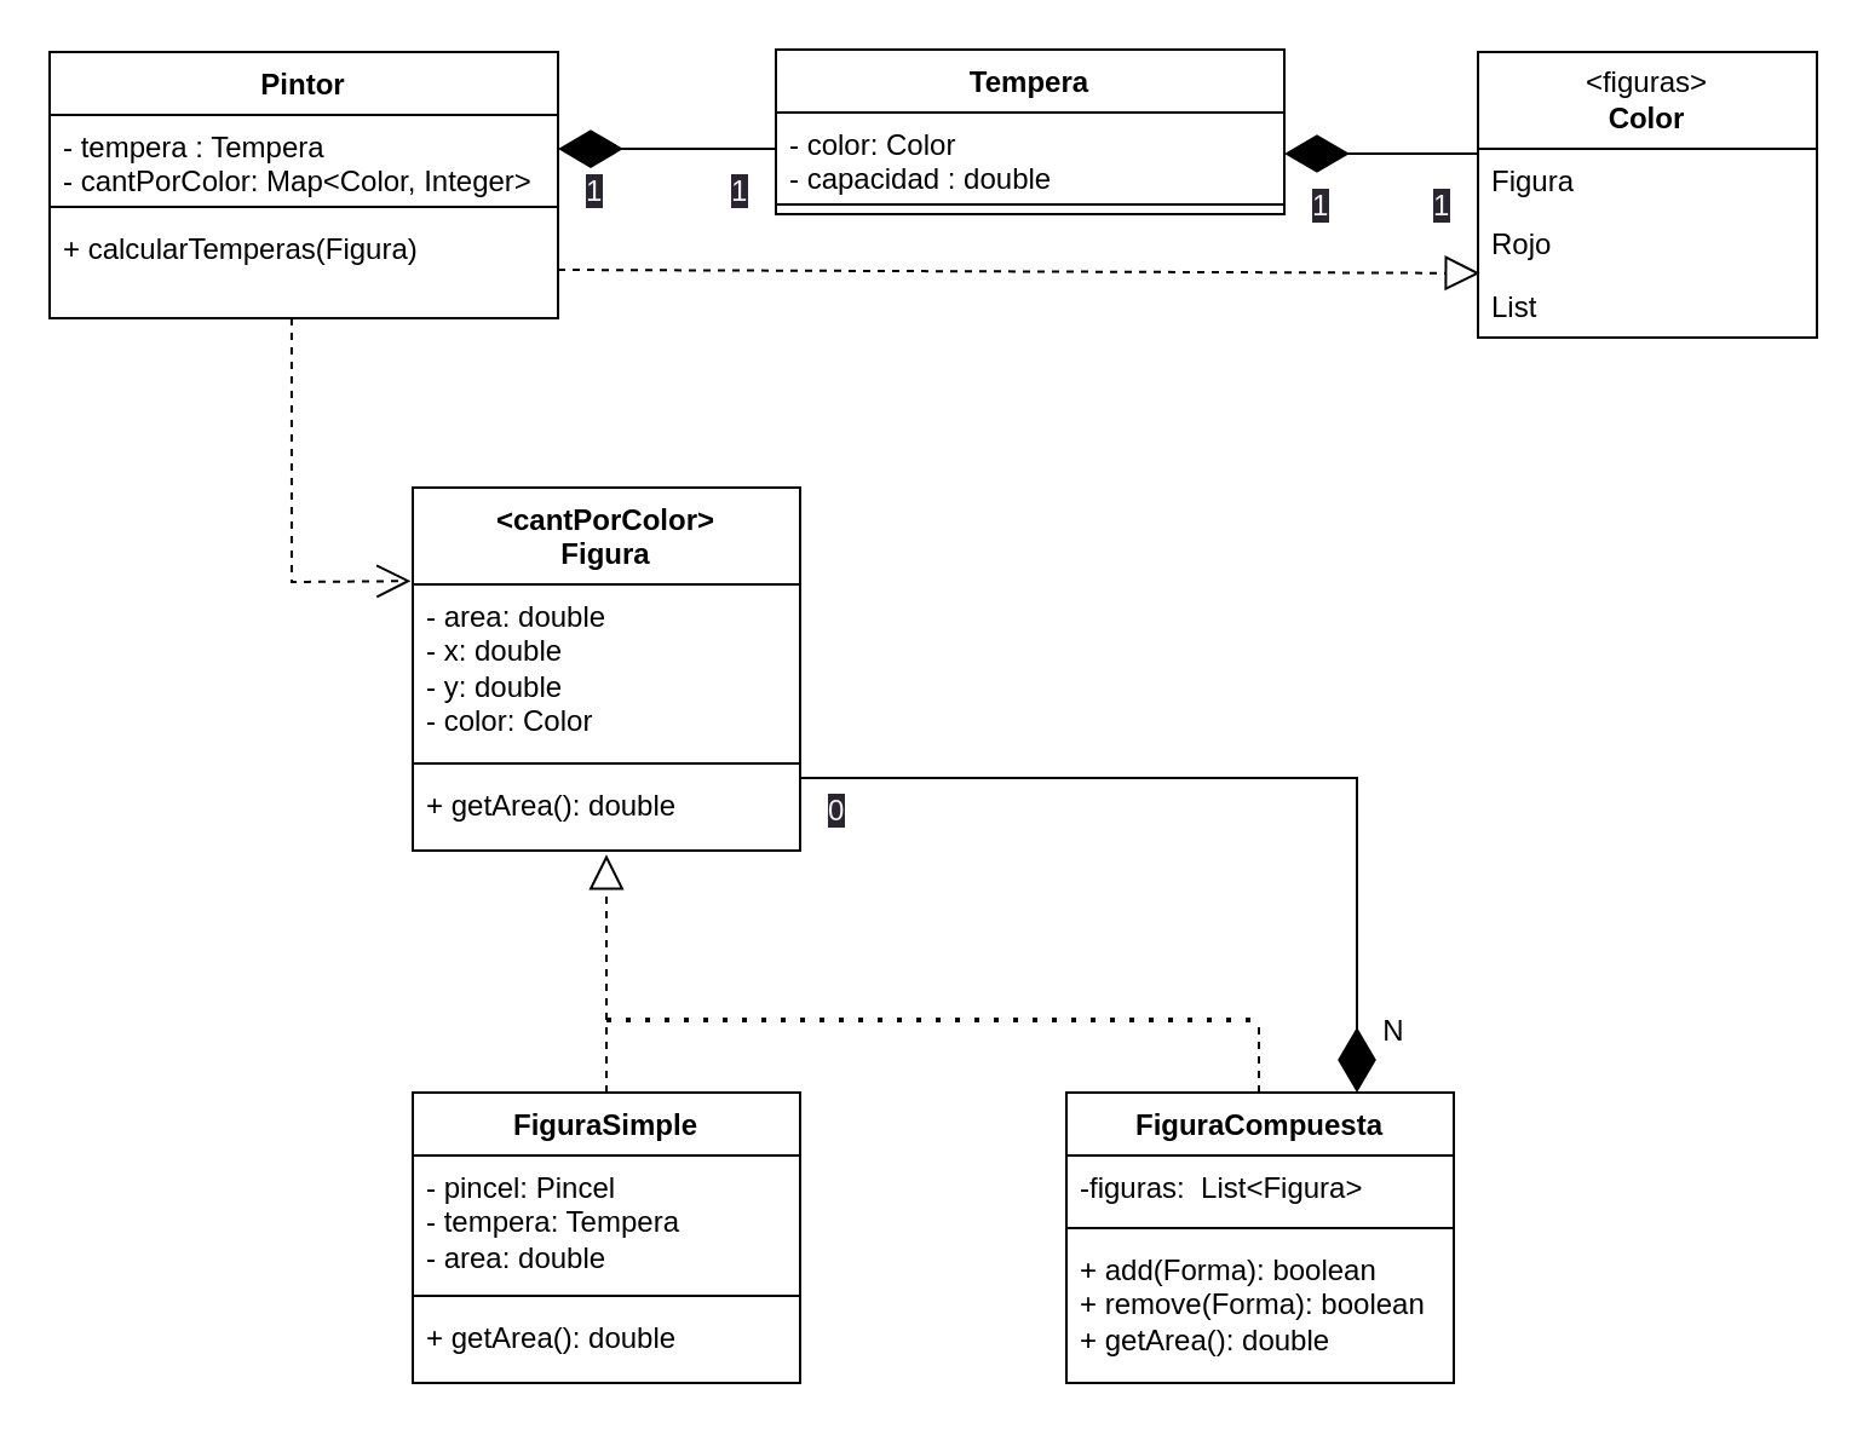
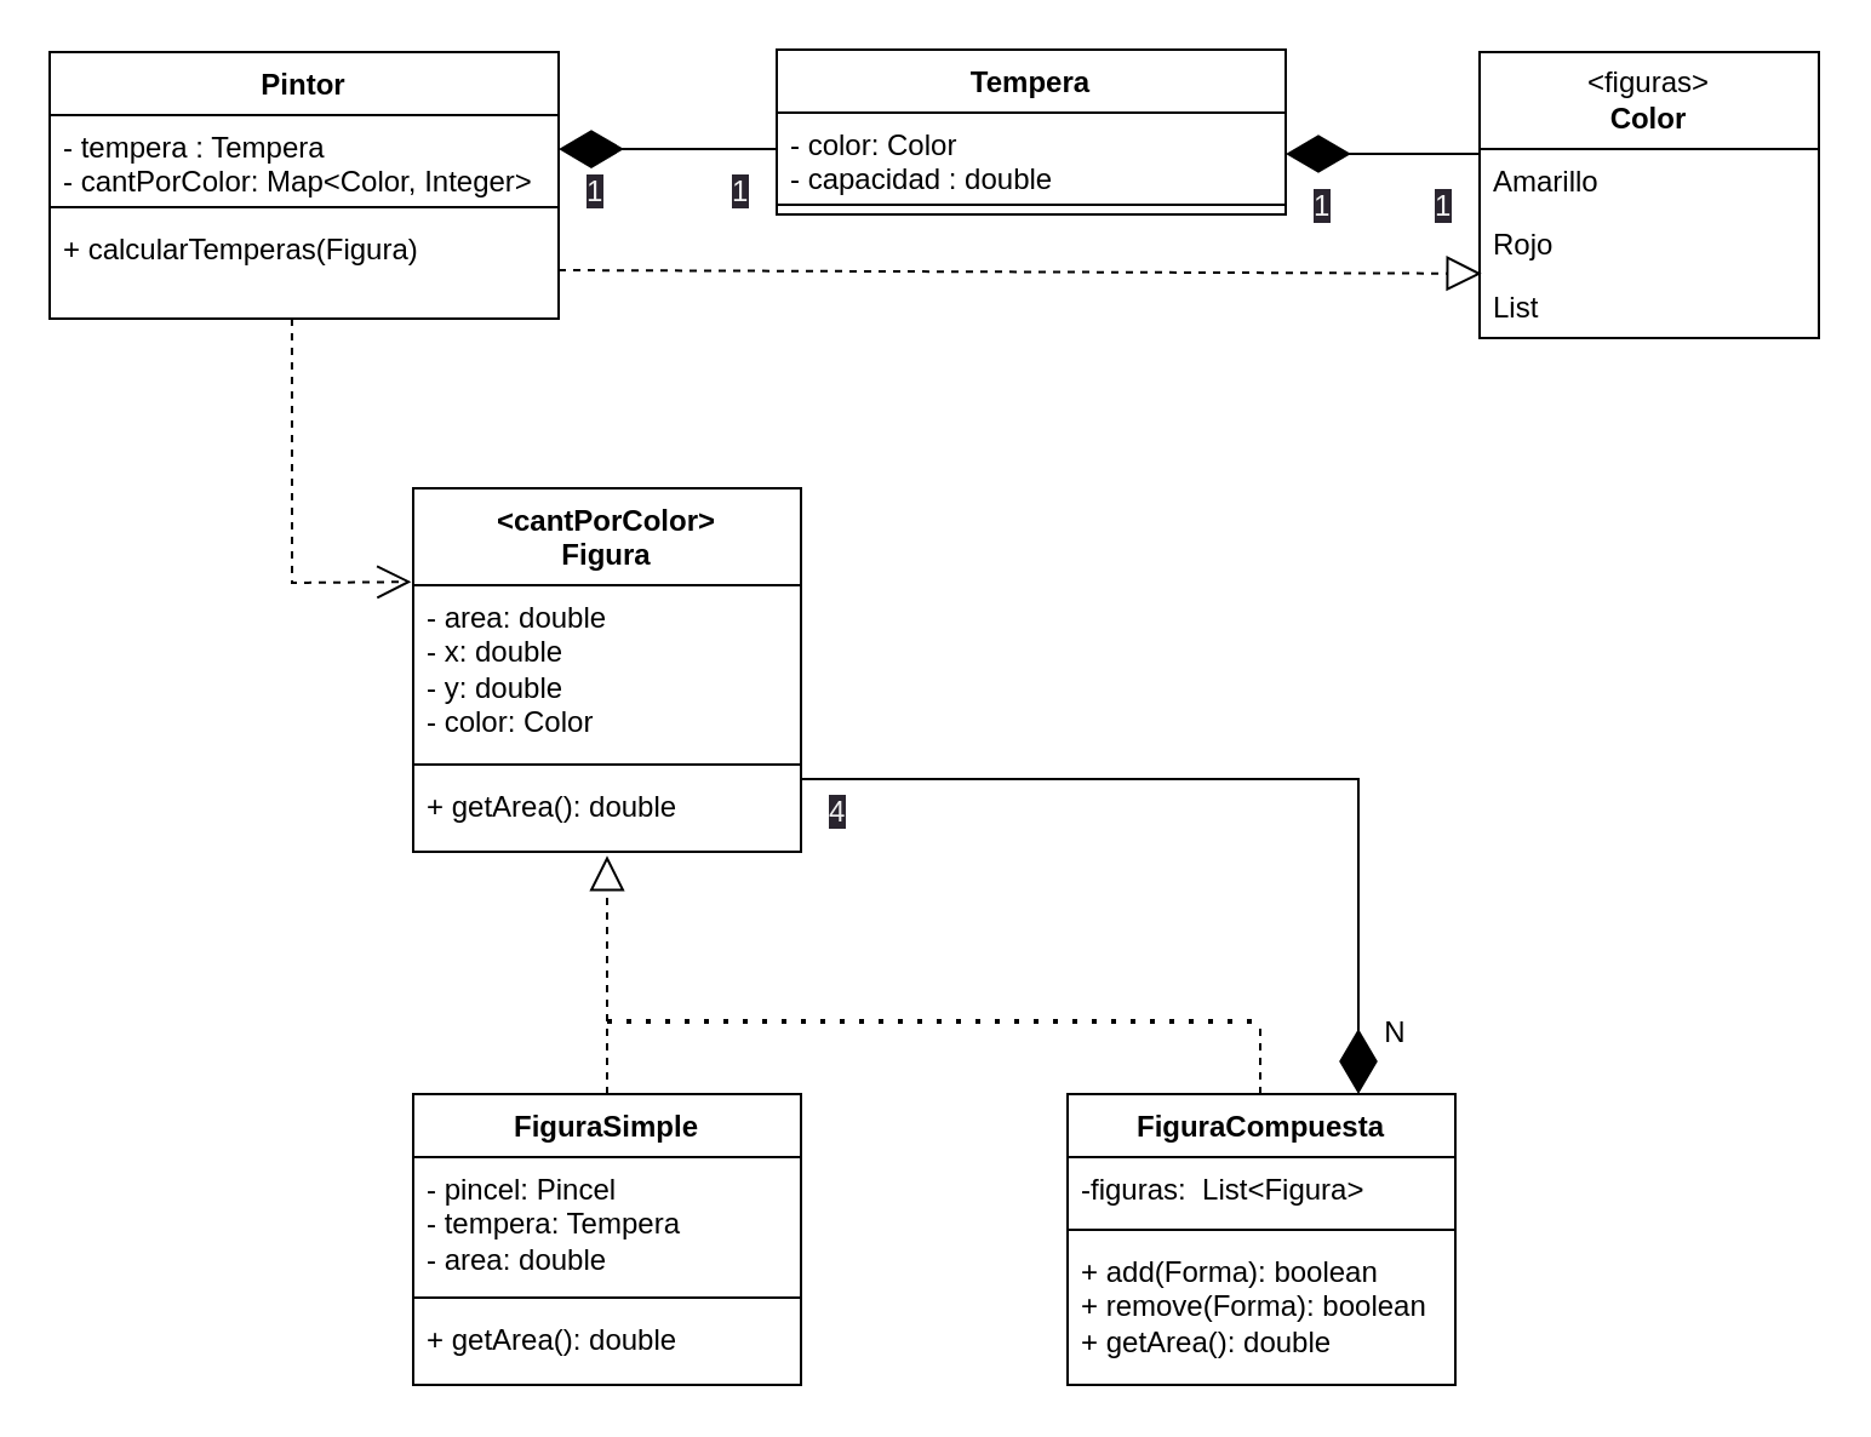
  <mxCell id="0" />
  <mxCell id="1" parent="0" />
  <mxCell id="2" value="Tempera" style="swimlane;fontStyle=1;align=center;verticalAlign=top;childLayout=stackLayout;horizontal=1;startSize=26;horizontalStack=0;resizeParent=1;resizeParentMax=0;resizeLast=0;collapsible=1;marginBottom=0;whiteSpace=wrap;html=1;" vertex="1" parent="1"><mxGeometry x="320" y="20" width="210" height="68" as="geometry" /></mxCell>
  <mxCell id="3" value="- color: Color&lt;br&gt;- capacidad : double" style="text;strokeColor=none;fillColor=none;align=left;verticalAlign=top;spacingLeft=4;spacingRight=4;overflow=hidden;rotatable=0;points=[[0,0.5],[1,0.5]];portConstraint=eastwest;whiteSpace=wrap;html=1;" vertex="1" parent="2"><mxGeometry y="26" width="210" height="34" as="geometry" /></mxCell>
  <mxCell id="4" value="" style="line;strokeWidth=1;fillColor=none;align=left;verticalAlign=middle;spacingTop=-1;spacingLeft=3;spacingRight=3;rotatable=0;labelPosition=right;points=[];portConstraint=eastwest;strokeColor=inherit;" vertex="1" parent="2"><mxGeometry y="60" width="210" height="8" as="geometry" /></mxCell>
  <mxCell id="5" value="&amp;lt;figuras&amp;gt;&lt;br style=&quot;font-weight: 700;&quot;&gt;&lt;span style=&quot;font-weight: 700;&quot;&gt;Color&lt;/span&gt;" style="swimlane;fontStyle=0;childLayout=stackLayout;horizontal=1;startSize=40;fillColor=none;horizontalStack=0;resizeParent=1;resizeParentMax=0;resizeLast=0;collapsible=1;marginBottom=0;whiteSpace=wrap;html=1;" vertex="1" parent="1"><mxGeometry x="610" y="21" width="140" height="118" as="geometry" /></mxCell>
- <mxCell id="6" value="Figura" style="text;strokeColor=none;fillColor=none;align=left;verticalAlign=top;spacingLeft=4;spacingRight=4;overflow=hidden;rotatable=0;points=[[0,0.5],[1,0.5]];portConstraint=eastwest;whiteSpace=wrap;html=1;" vertex="1" parent="5"><mxGeometry y="40" width="140" height="26" as="geometry" /></mxCell>
+ <mxCell id="6" value="Amarillo" style="text;strokeColor=none;fillColor=none;align=left;verticalAlign=top;spacingLeft=4;spacingRight=4;overflow=hidden;rotatable=0;points=[[0,0.5],[1,0.5]];portConstraint=eastwest;whiteSpace=wrap;html=1;" vertex="1" parent="5"><mxGeometry y="40" width="140" height="26" as="geometry" /></mxCell>
  <mxCell id="7" value="Rojo" style="text;strokeColor=none;fillColor=none;align=left;verticalAlign=top;spacingLeft=4;spacingRight=4;overflow=hidden;rotatable=0;points=[[0,0.5],[1,0.5]];portConstraint=eastwest;whiteSpace=wrap;html=1;" vertex="1" parent="5"><mxGeometry y="66" width="140" height="26" as="geometry" /></mxCell>
  <mxCell id="8" value="List" style="text;strokeColor=none;fillColor=none;align=left;verticalAlign=top;spacingLeft=4;spacingRight=4;overflow=hidden;rotatable=0;points=[[0,0.5],[1,0.5]];portConstraint=eastwest;whiteSpace=wrap;html=1;" vertex="1" parent="5"><mxGeometry y="92" width="140" height="26" as="geometry" /></mxCell>
  <mxCell id="9" value="FiguraSimple" style="swimlane;fontStyle=1;align=center;verticalAlign=top;childLayout=stackLayout;horizontal=1;startSize=26;horizontalStack=0;resizeParent=1;resizeParentMax=0;resizeLast=0;collapsible=1;marginBottom=0;whiteSpace=wrap;html=1;" vertex="1" parent="1"><mxGeometry x="170" y="451" width="160" height="120" as="geometry" /></mxCell>
  <mxCell id="10" value="- pincel: Pincel&lt;br&gt;- tempera: Tempera&lt;br&gt;- area: double" style="text;strokeColor=none;fillColor=none;align=left;verticalAlign=top;spacingLeft=4;spacingRight=4;overflow=hidden;rotatable=0;points=[[0,0.5],[1,0.5]];portConstraint=eastwest;whiteSpace=wrap;html=1;" vertex="1" parent="9"><mxGeometry y="26" width="160" height="54" as="geometry" /></mxCell>
  <mxCell id="11" value="" style="line;strokeWidth=1;fillColor=none;align=left;verticalAlign=middle;spacingTop=-1;spacingLeft=3;spacingRight=3;rotatable=0;labelPosition=right;points=[];portConstraint=eastwest;strokeColor=inherit;" vertex="1" parent="9"><mxGeometry y="80" width="160" height="8" as="geometry" /></mxCell>
  <mxCell id="12" value="+ getArea(): double" style="text;strokeColor=none;fillColor=none;align=left;verticalAlign=top;spacingLeft=4;spacingRight=4;overflow=hidden;rotatable=0;points=[[0,0.5],[1,0.5]];portConstraint=eastwest;whiteSpace=wrap;html=1;" vertex="1" parent="9"><mxGeometry y="88" width="160" height="32" as="geometry" /></mxCell>
  <mxCell id="13" value="&amp;lt;cantPorColor&amp;gt;&lt;br&gt;Figura" style="swimlane;fontStyle=1;align=center;verticalAlign=top;childLayout=stackLayout;horizontal=1;startSize=40;horizontalStack=0;resizeParent=1;resizeParentMax=0;resizeLast=0;collapsible=1;marginBottom=0;whiteSpace=wrap;html=1;" vertex="1" parent="1"><mxGeometry x="170" y="201" width="160" height="150" as="geometry" /></mxCell>
  <mxCell id="14" value="- area: double&lt;br&gt;- x: double&lt;br&gt;- y: double&lt;br&gt;- color: Color" style="text;strokeColor=none;fillColor=none;align=left;verticalAlign=top;spacingLeft=4;spacingRight=4;overflow=hidden;rotatable=0;points=[[0,0.5],[1,0.5]];portConstraint=eastwest;whiteSpace=wrap;html=1;" vertex="1" parent="13"><mxGeometry y="40" width="160" height="70" as="geometry" /></mxCell>
  <mxCell id="15" value="" style="line;strokeWidth=1;fillColor=none;align=left;verticalAlign=middle;spacingTop=-1;spacingLeft=3;spacingRight=3;rotatable=0;labelPosition=right;points=[];portConstraint=eastwest;strokeColor=inherit;" vertex="1" parent="13"><mxGeometry y="110" width="160" height="8" as="geometry" /></mxCell>
  <mxCell id="16" value="+ getArea(): double" style="text;strokeColor=none;fillColor=none;align=left;verticalAlign=top;spacingLeft=4;spacingRight=4;overflow=hidden;rotatable=0;points=[[0,0.5],[1,0.5]];portConstraint=eastwest;whiteSpace=wrap;html=1;" vertex="1" parent="13"><mxGeometry y="118" width="160" height="32" as="geometry" /></mxCell>
  <mxCell id="17" value="FiguraCompuesta" style="swimlane;fontStyle=1;align=center;verticalAlign=top;childLayout=stackLayout;horizontal=1;startSize=26;horizontalStack=0;resizeParent=1;resizeParentMax=0;resizeLast=0;collapsible=1;marginBottom=0;whiteSpace=wrap;html=1;" vertex="1" parent="1"><mxGeometry x="440" y="451" width="160" height="120" as="geometry" /></mxCell>
  <mxCell id="18" value="-figuras:&amp;nbsp; List&amp;lt;Figura&amp;gt;" style="text;strokeColor=none;fillColor=none;align=left;verticalAlign=top;spacingLeft=4;spacingRight=4;overflow=hidden;rotatable=0;points=[[0,0.5],[1,0.5]];portConstraint=eastwest;whiteSpace=wrap;html=1;" vertex="1" parent="17"><mxGeometry y="26" width="160" height="26" as="geometry" /></mxCell>
  <mxCell id="19" value="" style="line;strokeWidth=1;fillColor=none;align=left;verticalAlign=middle;spacingTop=-1;spacingLeft=3;spacingRight=3;rotatable=0;labelPosition=right;points=[];portConstraint=eastwest;strokeColor=inherit;" vertex="1" parent="17"><mxGeometry y="52" width="160" height="8" as="geometry" /></mxCell>
  <mxCell id="20" value="+ add(Forma): boolean&lt;br&gt;+ remove(Forma): boolean&lt;br&gt;+ getArea(): double" style="text;strokeColor=none;fillColor=none;align=left;verticalAlign=top;spacingLeft=4;spacingRight=4;overflow=hidden;rotatable=0;points=[[0,0.5],[1,0.5]];portConstraint=eastwest;whiteSpace=wrap;html=1;" vertex="1" parent="17"><mxGeometry y="60" width="160" height="60" as="geometry" /></mxCell>
  <mxCell id="21" value="" style="endArrow=block;dashed=1;endFill=0;endSize=12;html=1;rounded=0;entryX=0.5;entryY=1.05;entryDx=0;entryDy=0;entryPerimeter=0;exitX=0.5;exitY=0;exitDx=0;exitDy=0;" edge="1" parent="1" source="9" target="16"><mxGeometry width="160" relative="1" as="geometry"><mxPoint x="250" y="441" as="sourcePoint" /><mxPoint x="410" y="441" as="targetPoint" /></mxGeometry></mxCell>
  <mxCell id="22" value="" style="endArrow=none;dashed=1;html=1;dashPattern=1 3;strokeWidth=2;rounded=0;" edge="1" parent="1"><mxGeometry width="50" height="50" relative="1" as="geometry"><mxPoint x="250" y="421" as="sourcePoint" /><mxPoint x="520" y="421" as="targetPoint" /></mxGeometry></mxCell>
  <mxCell id="23" value="" style="endArrow=none;dashed=1;html=1;rounded=0;" edge="1" parent="1"><mxGeometry width="50" height="50" relative="1" as="geometry"><mxPoint x="519.5" y="451" as="sourcePoint" /><mxPoint x="519.5" y="421" as="targetPoint" /></mxGeometry></mxCell>
  <mxCell id="24" value="" style="endArrow=diamondThin;endFill=1;endSize=24;html=1;rounded=0;" edge="1" parent="1"><mxGeometry width="160" relative="1" as="geometry"><mxPoint x="360" y="321" as="sourcePoint" /><mxPoint x="560" y="451" as="targetPoint" /><Array as="points"><mxPoint x="330" y="321" /><mxPoint x="360" y="321" /><mxPoint x="560" y="321" /></Array></mxGeometry></mxCell>
  <mxCell id="25" value="N" style="text;html=1;align=center;verticalAlign=middle;resizable=0;points=[];autosize=1;strokeColor=none;fillColor=none;" vertex="1" parent="1"><mxGeometry x="560" y="411" width="30" height="30" as="geometry" /></mxCell>
  <mxCell id="26" value="Pintor" style="swimlane;fontStyle=1;align=center;verticalAlign=top;childLayout=stackLayout;horizontal=1;startSize=26;horizontalStack=0;resizeParent=1;resizeParentMax=0;resizeLast=0;collapsible=1;marginBottom=0;whiteSpace=wrap;html=1;" vertex="1" parent="1"><mxGeometry x="20" y="21" width="210" height="110" as="geometry" /></mxCell>
  <mxCell id="27" value="- tempera : Tempera&lt;br&gt;- cantPorColor: Map&amp;lt;Color, Integer&amp;gt;" style="text;strokeColor=none;fillColor=none;align=left;verticalAlign=top;spacingLeft=4;spacingRight=4;overflow=hidden;rotatable=0;points=[[0,0.5],[1,0.5]];portConstraint=eastwest;whiteSpace=wrap;html=1;" vertex="1" parent="26"><mxGeometry y="26" width="210" height="34" as="geometry" /></mxCell>
  <mxCell id="28" value="" style="line;strokeWidth=1;fillColor=none;align=left;verticalAlign=middle;spacingTop=-1;spacingLeft=3;spacingRight=3;rotatable=0;labelPosition=right;points=[];portConstraint=eastwest;strokeColor=inherit;" vertex="1" parent="26"><mxGeometry y="60" width="210" height="8" as="geometry" /></mxCell>
  <mxCell id="29" value="+ calcularTemperas(Figura)" style="text;strokeColor=none;fillColor=none;align=left;verticalAlign=top;spacingLeft=4;spacingRight=4;overflow=hidden;rotatable=0;points=[[0,0.5],[1,0.5]];portConstraint=eastwest;whiteSpace=wrap;html=1;" vertex="1" parent="26"><mxGeometry y="68" width="210" height="42" as="geometry" /></mxCell>
  <mxCell id="30" value="" style="endArrow=open;endSize=12;dashed=1;html=1;rounded=0;entryX=-0.005;entryY=-0.02;entryDx=0;entryDy=0;entryPerimeter=0;exitX=0.476;exitY=1;exitDx=0;exitDy=0;exitPerimeter=0;" edge="1" parent="1" source="29" target="14"><mxGeometry width="160" relative="1" as="geometry"><mxPoint x="242" y="171" as="sourcePoint" /><mxPoint x="540" y="281" as="targetPoint" /><Array as="points"><mxPoint x="120" y="240" /></Array></mxGeometry></mxCell>
  <mxCell id="31" value="" style="endArrow=diamondThin;endFill=1;endSize=24;html=1;rounded=0;entryX=1;entryY=0.5;entryDx=0;entryDy=0;" edge="1" parent="1" target="3"><mxGeometry width="160" relative="1" as="geometry"><mxPoint x="610" y="63" as="sourcePoint" /><mxPoint x="540" y="63" as="targetPoint" /></mxGeometry></mxCell>
  <mxCell id="32" value="" style="endArrow=diamondThin;endFill=1;endSize=24;html=1;rounded=0;entryX=1;entryY=0.412;entryDx=0;entryDy=0;entryPerimeter=0;" edge="1" parent="1" target="27"><mxGeometry width="160" relative="1" as="geometry"><mxPoint x="320" y="61" as="sourcePoint" /><mxPoint x="230" y="74" as="targetPoint" /></mxGeometry></mxCell>
  <mxCell id="33" value="" style="endArrow=block;dashed=1;endFill=0;endSize=12;html=1;rounded=0;entryX=0.006;entryY=0.977;entryDx=0;entryDy=0;entryPerimeter=0;" edge="1" parent="1" target="7"><mxGeometry width="160" relative="1" as="geometry"><mxPoint x="230" y="111" as="sourcePoint" /><mxPoint x="390" y="111" as="targetPoint" /></mxGeometry></mxCell>
  <mxCell id="34" value="&lt;span style=&quot;color: rgb(240, 240, 240); font-family: Helvetica; font-size: 12px; font-style: normal; font-variant-ligatures: normal; font-variant-caps: normal; font-weight: 400; letter-spacing: normal; orphans: 2; text-align: center; text-indent: 0px; text-transform: none; widows: 2; word-spacing: 0px; -webkit-text-stroke-width: 0px; background-color: rgb(42, 37, 47); text-decoration-thickness: initial; text-decoration-style: initial; text-decoration-color: initial; float: none; display: inline !important;&quot;&gt;1&lt;br&gt;&lt;/span&gt;" style="text;whiteSpace=wrap;html=1;" vertex="1" parent="1"><mxGeometry x="240" y="65" width="20" height="30" as="geometry" /></mxCell>
  <mxCell id="35" value="&lt;span style=&quot;color: rgb(240, 240, 240); font-family: Helvetica; font-size: 12px; font-style: normal; font-variant-ligatures: normal; font-variant-caps: normal; font-weight: 400; letter-spacing: normal; orphans: 2; text-align: center; text-indent: 0px; text-transform: none; widows: 2; word-spacing: 0px; -webkit-text-stroke-width: 0px; background-color: rgb(42, 37, 47); text-decoration-thickness: initial; text-decoration-style: initial; text-decoration-color: initial; float: none; display: inline !important;&quot;&gt;1&lt;br&gt;&lt;/span&gt;" style="text;whiteSpace=wrap;html=1;" vertex="1" parent="1"><mxGeometry x="300" y="65" width="20" height="30" as="geometry" /></mxCell>
  <mxCell id="36" value="&lt;span style=&quot;color: rgb(240, 240, 240); font-family: Helvetica; font-size: 12px; font-style: normal; font-variant-ligatures: normal; font-variant-caps: normal; font-weight: 400; letter-spacing: normal; orphans: 2; text-align: center; text-indent: 0px; text-transform: none; widows: 2; word-spacing: 0px; -webkit-text-stroke-width: 0px; background-color: rgb(42, 37, 47); text-decoration-thickness: initial; text-decoration-style: initial; text-decoration-color: initial; float: none; display: inline !important;&quot;&gt;1&lt;br&gt;&lt;/span&gt;" style="text;whiteSpace=wrap;html=1;" vertex="1" parent="1"><mxGeometry x="540" y="71" width="20" height="30" as="geometry" /></mxCell>
  <mxCell id="37" value="&lt;span style=&quot;color: rgb(240, 240, 240); font-family: Helvetica; font-size: 12px; font-style: normal; font-variant-ligatures: normal; font-variant-caps: normal; font-weight: 400; letter-spacing: normal; orphans: 2; text-align: center; text-indent: 0px; text-transform: none; widows: 2; word-spacing: 0px; -webkit-text-stroke-width: 0px; background-color: rgb(42, 37, 47); text-decoration-thickness: initial; text-decoration-style: initial; text-decoration-color: initial; float: none; display: inline !important;&quot;&gt;1&lt;br&gt;&lt;/span&gt;" style="text;whiteSpace=wrap;html=1;" vertex="1" parent="1"><mxGeometry x="590" y="71" width="20" height="30" as="geometry" /></mxCell>
- <mxCell id="38" value="&lt;span style=&quot;color: rgb(240, 240, 240); font-family: Helvetica; font-size: 12px; font-style: normal; font-variant-ligatures: normal; font-variant-caps: normal; font-weight: 400; letter-spacing: normal; orphans: 2; text-align: center; text-indent: 0px; text-transform: none; widows: 2; word-spacing: 0px; -webkit-text-stroke-width: 0px; background-color: rgb(42, 37, 47); text-decoration-thickness: initial; text-decoration-style: initial; text-decoration-color: initial; float: none; display: inline !important;&quot;&gt;0&lt;br&gt;&lt;/span&gt;" style="text;whiteSpace=wrap;html=1;" vertex="1" parent="1"><mxGeometry x="340" y="321" width="20" height="30" as="geometry" /></mxCell>
+ <mxCell id="38" value="&lt;span style=&quot;color: rgb(240, 240, 240); font-family: Helvetica; font-size: 12px; font-style: normal; font-variant-ligatures: normal; font-variant-caps: normal; font-weight: 400; letter-spacing: normal; orphans: 2; text-align: center; text-indent: 0px; text-transform: none; widows: 2; word-spacing: 0px; -webkit-text-stroke-width: 0px; background-color: rgb(42, 37, 47); text-decoration-thickness: initial; text-decoration-style: initial; text-decoration-color: initial; float: none; display: inline !important;&quot;&gt;4&lt;br&gt;&lt;/span&gt;" style="text;whiteSpace=wrap;html=1;" vertex="1" parent="1"><mxGeometry x="340" y="321" width="20" height="30" as="geometry" /></mxCell>
